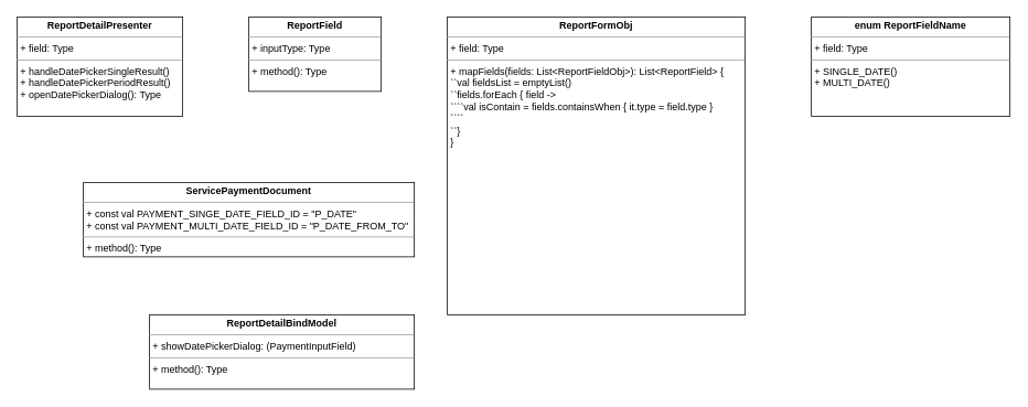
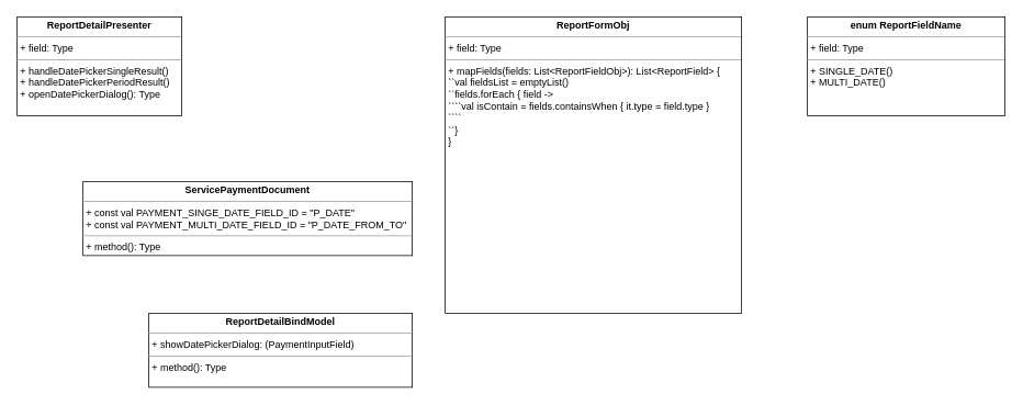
  <mxCell id="0" />
  <mxCell id="1" parent="0" />
  <mxCell id="2" value="&lt;p style=&quot;margin: 0px ; margin-top: 4px ; text-align: center&quot;&gt;&lt;b&gt;ReportDetailPresenter&lt;/b&gt;&lt;/p&gt;&lt;hr size=&quot;1&quot;&gt;&lt;p style=&quot;margin: 0px ; margin-left: 4px&quot;&gt;+ field: Type&lt;/p&gt;&lt;hr size=&quot;1&quot;&gt;&lt;p style=&quot;margin: 0px ; margin-left: 4px&quot;&gt;+ handleDatePickerSingleResult()&lt;/p&gt;&lt;p style=&quot;margin: 0px ; margin-left: 4px&quot;&gt;+ handleDatePickerPeriodResult()&lt;br&gt;&lt;/p&gt;&lt;p style=&quot;margin: 0px ; margin-left: 4px&quot;&gt;+ openDatePickerDialog(): Type&lt;/p&gt;" style="verticalAlign=top;align=left;overflow=fill;fontSize=12;fontFamily=Helvetica;html=1;" parent="1" vertex="1"><mxGeometry x="20" y="20" width="200" height="120" as="geometry" /></mxCell>
- <mxCell id="3" value="&lt;p style=&quot;margin: 0px ; margin-top: 4px ; text-align: center&quot;&gt;&lt;b&gt;ReportField&lt;/b&gt;&lt;/p&gt;&lt;hr size=&quot;1&quot;&gt;&lt;p style=&quot;margin: 0px ; margin-left: 4px&quot;&gt;+ inputType: Type&lt;/p&gt;&lt;hr size=&quot;1&quot;&gt;&lt;p style=&quot;margin: 0px ; margin-left: 4px&quot;&gt;+ method(): Type&lt;/p&gt;" style="verticalAlign=top;align=left;overflow=fill;fontSize=12;fontFamily=Helvetica;html=1;" parent="1" vertex="1"><mxGeometry x="300" y="20" width="160" height="90" as="geometry" /></mxCell>
  <mxCell id="4" value="&lt;p style=&quot;margin: 0px ; margin-top: 4px ; text-align: center&quot;&gt;&lt;b&gt;ReportFormObj&lt;/b&gt;&lt;/p&gt;&lt;hr size=&quot;1&quot;&gt;&lt;p style=&quot;margin: 0px ; margin-left: 4px&quot;&gt;+ field: Type&lt;/p&gt;&lt;hr size=&quot;1&quot;&gt;&lt;p style=&quot;margin: 0px ; margin-left: 4px&quot;&gt;+ mapFields(fields: List&amp;lt;ReportFieldObj&amp;gt;): List&amp;lt;ReportField&amp;gt; {&lt;/p&gt;&lt;p style=&quot;margin: 0px ; margin-left: 4px&quot;&gt;``val fieldsList = emptyList()&lt;br&gt;&lt;/p&gt;&lt;p style=&quot;margin: 0px ; margin-left: 4px&quot;&gt;``fields.forEach { field -&amp;gt;&lt;br&gt;&lt;/p&gt;&lt;p style=&quot;margin: 0px ; margin-left: 4px&quot;&gt;````val isContain = fields.containsWhen { it.type = field.type }&lt;/p&gt;&lt;p style=&quot;margin: 0px ; margin-left: 4px&quot;&gt;````&lt;br&gt;&lt;/p&gt;&lt;p style=&quot;margin: 0px ; margin-left: 4px&quot;&gt;``}&lt;br&gt;&lt;/p&gt;&lt;p style=&quot;margin: 0px ; margin-left: 4px&quot;&gt;}&lt;br&gt;&lt;/p&gt;" style="verticalAlign=top;align=left;overflow=fill;fontSize=12;fontFamily=Helvetica;html=1;" parent="1" vertex="1"><mxGeometry x="540" y="20" width="360" height="360" as="geometry" /></mxCell>
  <mxCell id="5" value="&lt;p style=&quot;margin: 0px ; margin-top: 4px ; text-align: center&quot;&gt;&lt;b&gt;enum ReportFieldName&lt;br&gt;&lt;/b&gt;&lt;/p&gt;&lt;hr size=&quot;1&quot;&gt;&lt;p style=&quot;margin: 0px ; margin-left: 4px&quot;&gt;+ field: Type&lt;/p&gt;&lt;hr size=&quot;1&quot;&gt;&lt;p style=&quot;margin: 0px ; margin-left: 4px&quot;&gt;+ SINGLE_DATE()&lt;/p&gt;&lt;p style=&quot;margin: 0px ; margin-left: 4px&quot;&gt;+ MULTI_DATE()&lt;/p&gt;" style="verticalAlign=top;align=left;overflow=fill;fontSize=12;fontFamily=Helvetica;html=1;" parent="1" vertex="1"><mxGeometry x="980" y="20" width="240" height="120" as="geometry" /></mxCell>
  <mxCell id="6" value="&lt;p style=&quot;margin: 0px ; margin-top: 4px ; text-align: center&quot;&gt;&lt;b&gt;ServicePaymentDocument&lt;/b&gt;&lt;/p&gt;&lt;hr size=&quot;1&quot;&gt;&lt;p style=&quot;margin: 0px ; margin-left: 4px&quot;&gt;+ const val PAYMENT_SINGE_DATE_FIELD_ID = &quot;P_DATE&quot;&lt;/p&gt;&lt;p style=&quot;margin: 0px ; margin-left: 4px&quot;&gt;+ const val PAYMENT_MULTI_DATE_FIELD_ID = &quot;P_DATE_FROM_TO&quot;&lt;/p&gt;&lt;hr size=&quot;1&quot;&gt;&lt;p style=&quot;margin: 0px ; margin-left: 4px&quot;&gt;+ method(): Type&lt;/p&gt;" style="verticalAlign=top;align=left;overflow=fill;fontSize=12;fontFamily=Helvetica;html=1;" parent="1" vertex="1"><mxGeometry x="100" y="220" width="400" height="90" as="geometry" /></mxCell>
  <mxCell id="7" value="&lt;p style=&quot;margin: 0px ; margin-top: 4px ; text-align: center&quot;&gt;&lt;b&gt;ReportDetailBindModel&lt;/b&gt;&lt;/p&gt;&lt;hr size=&quot;1&quot;&gt;&lt;p style=&quot;margin: 0px ; margin-left: 4px&quot;&gt;+ showDatePickerDialog: (PaymentInputField)&lt;br&gt;&lt;/p&gt;&lt;hr size=&quot;1&quot;&gt;&lt;p style=&quot;margin: 0px ; margin-left: 4px&quot;&gt;+ method(): Type&lt;/p&gt;" style="verticalAlign=top;align=left;overflow=fill;fontSize=12;fontFamily=Helvetica;html=1;" parent="1" vertex="1"><mxGeometry x="180" y="380" width="320" height="90" as="geometry" /></mxCell>
